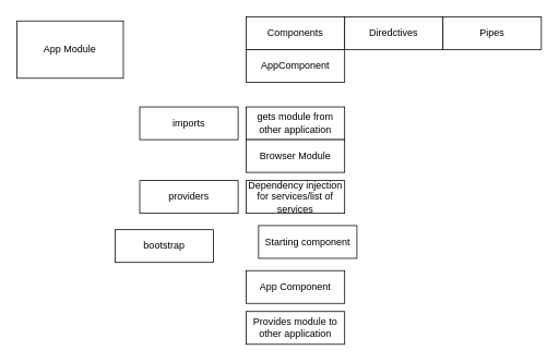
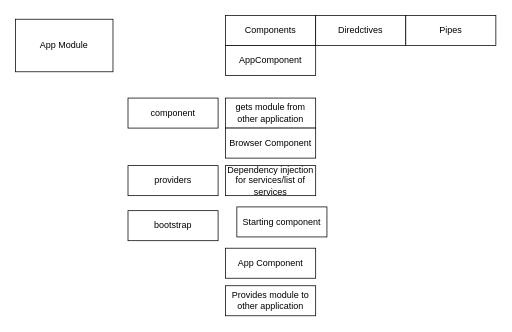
  <mxCell id="0" />
  <mxCell id="1" parent="0" />
  <mxCell id="2" value="App Module" style="rounded=0;whiteSpace=wrap;html=1;" vertex="1" parent="1"><mxGeometry x="20" y="25" width="130" height="70" as="geometry" /></mxCell>
- <mxCell id="3" value="imports" style="rounded=0;whiteSpace=wrap;html=1;" vertex="1" parent="1"><mxGeometry x="170" y="130" width="120" height="40" as="geometry" /></mxCell>
+ <mxCell id="3" value="component" style="rounded=0;whiteSpace=wrap;html=1;" vertex="1" parent="1"><mxGeometry x="170" y="130" width="120" height="40" as="geometry" /></mxCell>
  <mxCell id="4" value="providers" style="rounded=0;whiteSpace=wrap;html=1;" vertex="1" parent="1"><mxGeometry x="170" y="220" width="120" height="40" as="geometry" /></mxCell>
- <mxCell id="5" value="bootstrap" style="rounded=0;whiteSpace=wrap;html=1;" vertex="1" parent="1"><mxGeometry x="140" y="280" width="120" height="40" as="geometry" /></mxCell>
+ <mxCell id="5" value="bootstrap" style="rounded=0;whiteSpace=wrap;html=1;" vertex="1" parent="1"><mxGeometry x="170" y="280" width="120" height="40" as="geometry" /></mxCell>
  <mxCell id="6" value="Components" style="rounded=0;whiteSpace=wrap;html=1;" vertex="1" parent="1"><mxGeometry x="300" y="20" width="120" height="40" as="geometry" /></mxCell>
  <mxCell id="7" value="Diredctives" style="rounded=0;whiteSpace=wrap;html=1;" vertex="1" parent="1"><mxGeometry x="420" y="20" width="120" height="40" as="geometry" /></mxCell>
  <mxCell id="8" value="Pipes" style="rounded=0;whiteSpace=wrap;html=1;" vertex="1" parent="1"><mxGeometry x="540" y="20" width="120" height="40" as="geometry" /></mxCell>
  <mxCell id="9" value="AppComponent" style="rounded=0;whiteSpace=wrap;html=1;" vertex="1" parent="1"><mxGeometry x="300" y="60" width="120" height="40" as="geometry" /></mxCell>
  <mxCell id="10" value="gets module from other application" style="rounded=0;whiteSpace=wrap;html=1;" vertex="1" parent="1"><mxGeometry x="300" y="130" width="120" height="40" as="geometry" /></mxCell>
- <mxCell id="11" value="Browser Module" style="rounded=0;whiteSpace=wrap;html=1;" vertex="1" parent="1"><mxGeometry x="300" y="170" width="120" height="40" as="geometry" /></mxCell>
+ <mxCell id="11" value="Browser Component" style="rounded=0;whiteSpace=wrap;html=1;" vertex="1" parent="1"><mxGeometry x="300" y="170" width="120" height="40" as="geometry" /></mxCell>
  <mxCell id="12" value="Dependency injection for services/list of services&lt;span style=&quot;color: rgba(0, 0, 0, 0); font-family: monospace; font-size: 0px; text-align: start;&quot;&gt;%3CmxGraphModel%3E%3Croot%3E%3CmxCell%20id%3D%220%22%2F%3E%3CmxCell%20id%3D%221%22%20parent%3D%220%22%2F%3E%3CmxCell%20id%3D%222%22%20value%3D%22providers%22%20style%3D%22rounded%3D0%3BwhiteSpace%3Dwrap%3Bhtml%3D1%3B%22%20vertex%3D%221%22%20parent%3D%221%22%3E%3CmxGeometry%20x%3D%22150%22%20y%3D%22230%22%20width%3D%22120%22%20height%3D%2240%22%20as%3D%22geometry%22%2F%3E%3C%2FmxCell%3E%3C%2Froot%3E%3C%2FmxGraphModel%3E&lt;/span&gt;" style="rounded=0;whiteSpace=wrap;html=1;" vertex="1" parent="1"><mxGeometry x="300" y="220" width="120" height="40" as="geometry" /></mxCell>
  <mxCell id="13" value="Starting component" style="rounded=0;whiteSpace=wrap;html=1;" vertex="1" parent="1"><mxGeometry x="315" y="275" width="120" height="40" as="geometry" /></mxCell>
  <mxCell id="14" value="App Component" style="rounded=0;whiteSpace=wrap;html=1;" vertex="1" parent="1"><mxGeometry x="300" y="330" width="120" height="40" as="geometry" /></mxCell>
  <mxCell id="15" value="Provides module to other application" style="rounded=0;whiteSpace=wrap;html=1;" vertex="1" parent="1"><mxGeometry x="300" y="380" width="120" height="40" as="geometry" /></mxCell>
